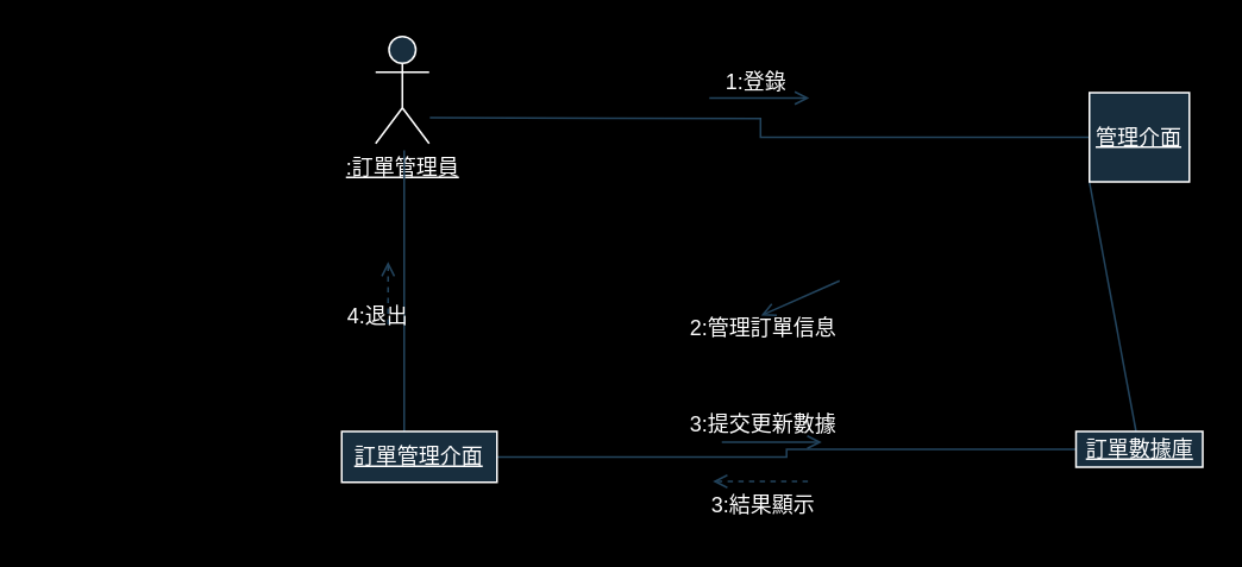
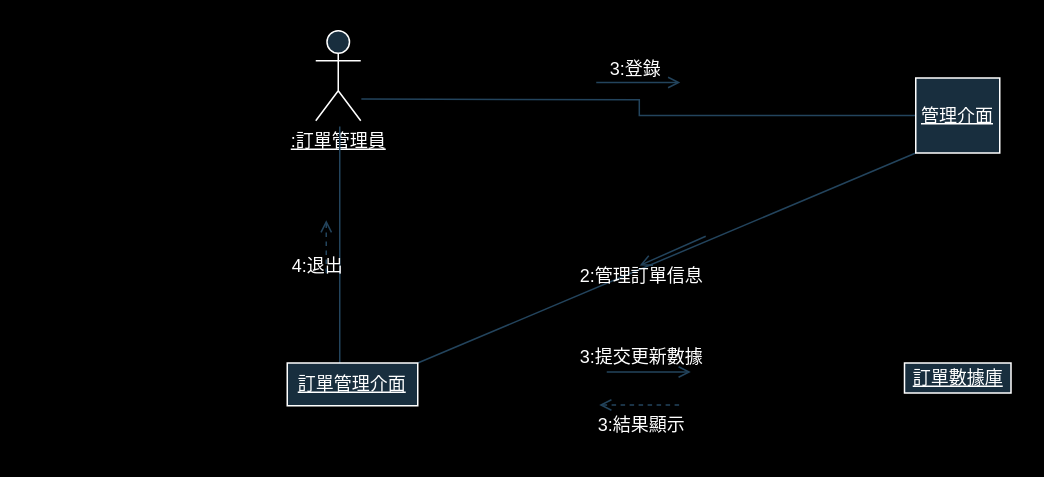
  <mxCell id="0" />
  <mxCell id="1" parent="0" />
  <mxCell id="2" value="&lt;u&gt;:訂單管理員&lt;/u&gt;" style="shape=umlActor;verticalLabelPosition=bottom;verticalAlign=top;html=1;outlineConnect=0;fillColor=#182E3E;strokeColor=#FFFFFF;labelBackgroundColor=none;fontColor=#FFFFFF;" vertex="1" parent="1"><mxGeometry x="45" y="20" width="30" height="60" as="geometry" /></mxCell>
  <mxCell id="3" style="edgeStyle=orthogonalEdgeStyle;rounded=0;orthogonalLoop=1;jettySize=auto;html=1;exitX=0.5;exitY=1;exitDx=0;exitDy=0;entryX=0.5;entryY=0;entryDx=0;entryDy=0;strokeColor=#23445D;endArrow=none;endFill=0;" edge="1" parent="1"><mxGeometry relative="1" as="geometry"><mxPoint x="61" y="83.75" as="sourcePoint" /><mxPoint x="61" y="245.25" as="targetPoint" /></mxGeometry></mxCell>
  <mxCell id="4" style="edgeStyle=orthogonalEdgeStyle;rounded=0;orthogonalLoop=1;jettySize=auto;html=1;exitX=0;exitY=0.5;exitDx=0;exitDy=0;strokeColor=#23445D;endArrow=none;endFill=0;" edge="1" parent="1" source="6"><mxGeometry relative="1" as="geometry"><mxPoint x="75.4" y="65.5" as="targetPoint" /></mxGeometry></mxCell>
- <mxCell id="5" style="rounded=0;orthogonalLoop=1;jettySize=auto;html=1;exitX=0;exitY=1;exitDx=0;exitDy=0;strokeColor=#23445D;endArrow=none;endFill=0;" edge="1" parent="1" source="6" target="9"><mxGeometry relative="1" as="geometry"><mxPoint x="89" y="243.5" as="targetPoint" /></mxGeometry></mxCell>
+ <mxCell id="5" style="rounded=0;orthogonalLoop=1;jettySize=auto;html=1;exitX=0;exitY=1;exitDx=0;exitDy=0;strokeColor=#23445D;endArrow=none;endFill=0;entryX=1;entryY=0;entryDx=0;entryDy=0;" edge="1" parent="1" source="6" target="8"><mxGeometry relative="1" as="geometry"><mxPoint x="89" y="243.5" as="targetPoint" /></mxGeometry></mxCell>
  <mxCell id="6" value="&lt;u&gt;管理介面&lt;/u&gt;" style="rounded=0;whiteSpace=wrap;html=1;strokeColor=#FFFFFF;fontColor=#FFFFFF;fillColor=#182E3E;" vertex="1" parent="1"><mxGeometry x="445" y="51.5" width="56" height="50" as="geometry" /></mxCell>
- <mxCell id="7" style="edgeStyle=orthogonalEdgeStyle;rounded=0;orthogonalLoop=1;jettySize=auto;html=1;exitX=1;exitY=0.5;exitDx=0;exitDy=0;entryX=0;entryY=0.5;entryDx=0;entryDy=0;strokeColor=#23445D;endArrow=none;endFill=0;" edge="1" parent="1" source="8" target="9"><mxGeometry relative="1" as="geometry" /></mxCell>
  <mxCell id="8" value="&lt;u&gt;訂單管理介面&lt;/u&gt;" style="rounded=0;whiteSpace=wrap;html=1;strokeColor=#FFFFFF;fontColor=#FFFFFF;fillColor=#182E3E;" vertex="1" parent="1"><mxGeometry x="26" y="241.5" width="87" height="28.5" as="geometry" /></mxCell>
  <mxCell id="9" value="&lt;u&gt;訂單數據庫&lt;/u&gt;" style="rounded=0;whiteSpace=wrap;html=1;strokeColor=#FFFFFF;fontColor=#FFFFFF;fillColor=#182E3E;" vertex="1" parent="1"><mxGeometry x="437.5" y="241.5" width="71" height="20" as="geometry" /></mxCell>
  <mxCell id="10" value="" style="endArrow=open;endFill=0;html=1;edgeStyle=orthogonalEdgeStyle;align=left;verticalAlign=top;rounded=0;strokeColor=#23445D;" edge="1" parent="1"><mxGeometry x="-1" relative="1" as="geometry"><mxPoint x="232" y="54.5" as="sourcePoint" /><mxPoint x="288" y="54.5" as="targetPoint" /></mxGeometry></mxCell>
  <mxCell id="11" value="" style="edgeLabel;resizable=0;html=1;align=left;verticalAlign=bottom;strokeColor=#FFFFFF;fontColor=#FFFFFF;fillColor=#182E3E;" connectable="0" vertex="1" parent="10"><mxGeometry x="-1" relative="1" as="geometry" /></mxCell>
- <mxCell id="12" value="1:登錄" style="text;html=1;align=center;verticalAlign=middle;resizable=0;points=[];autosize=1;strokeColor=none;fillColor=none;fontColor=#FFFFFF;" vertex="1" parent="1"><mxGeometry x="232" y="32.5" width="52" height="26" as="geometry" /></mxCell>
+ <mxCell id="12" value="3:登錄" style="text;html=1;align=center;verticalAlign=middle;resizable=0;points=[];autosize=1;strokeColor=none;fillColor=none;fontColor=#FFFFFF;" vertex="1" parent="1"><mxGeometry x="232" y="32.5" width="52" height="26" as="geometry" /></mxCell>
  <mxCell id="13" value="4:退出" style="text;html=1;align=center;verticalAlign=middle;resizable=0;points=[];autosize=1;strokeColor=none;fillColor=none;fontColor=#FFFFFF;" vertex="1" parent="1"><mxGeometry x="20" y="164" width="52" height="26" as="geometry" /></mxCell>
  <mxCell id="14" value="" style="endArrow=open;endFill=0;html=1;edgeStyle=orthogonalEdgeStyle;align=left;verticalAlign=top;rounded=0;strokeColor=#23445D;startArrow=none;startFill=0;" edge="1" parent="1"><mxGeometry x="-1" relative="1" as="geometry"><mxPoint x="239" y="247.5" as="sourcePoint" /><mxPoint x="295" y="247.5" as="targetPoint" /></mxGeometry></mxCell>
  <mxCell id="15" value="" style="edgeLabel;resizable=0;html=1;align=left;verticalAlign=bottom;strokeColor=#FFFFFF;fontColor=#FFFFFF;fillColor=#182E3E;" connectable="0" vertex="1" parent="14"><mxGeometry x="-1" relative="1" as="geometry" /></mxCell>
  <mxCell id="16" value="3:提交更新數據" style="text;html=1;align=center;verticalAlign=middle;resizable=0;points=[];autosize=1;strokeColor=none;fillColor=none;fontColor=#FFFFFF;" vertex="1" parent="1"><mxGeometry x="212" y="224.5" width="100" height="26" as="geometry" /></mxCell>
  <mxCell id="17" value="" style="endArrow=none;endFill=0;html=1;edgeStyle=orthogonalEdgeStyle;align=left;verticalAlign=top;rounded=0;strokeColor=#23445D;startArrow=open;startFill=0;dashed=1;" edge="1" parent="1"><mxGeometry x="-1" relative="1" as="geometry"><mxPoint x="52" y="146.25" as="sourcePoint" /><mxPoint x="52" y="183.25" as="targetPoint" /></mxGeometry></mxCell>
  <mxCell id="18" value="" style="edgeLabel;resizable=0;html=1;align=left;verticalAlign=bottom;strokeColor=#FFFFFF;fontColor=#FFFFFF;fillColor=#182E3E;" connectable="0" vertex="1" parent="17"><mxGeometry x="-1" relative="1" as="geometry"><mxPoint x="-217" y="88" as="offset" /></mxGeometry></mxCell>
  <mxCell id="19" value="" style="endArrow=none;endFill=0;html=1;align=left;verticalAlign=top;rounded=0;strokeColor=#23445D;startArrow=open;startFill=0;" edge="1" parent="1"><mxGeometry x="-1" relative="1" as="geometry"><mxPoint x="261" y="176.5" as="sourcePoint" /><mxPoint x="305" y="157" as="targetPoint" /></mxGeometry></mxCell>
  <mxCell id="20" value="" style="edgeLabel;resizable=0;html=1;align=left;verticalAlign=bottom;strokeColor=#FFFFFF;fontColor=#FFFFFF;fillColor=#182E3E;" connectable="0" vertex="1" parent="19"><mxGeometry x="-1" relative="1" as="geometry" /></mxCell>
  <mxCell id="21" value="2:管理訂單信息" style="text;html=1;align=center;verticalAlign=middle;resizable=0;points=[];autosize=1;strokeColor=none;fillColor=none;fontColor=#FFFFFF;" vertex="1" parent="1"><mxGeometry x="212" y="171" width="100" height="26" as="geometry" /></mxCell>
  <mxCell id="22" value="" style="endArrow=none;endFill=0;html=1;edgeStyle=orthogonalEdgeStyle;align=left;verticalAlign=top;rounded=0;strokeColor=#23445D;startArrow=open;startFill=0;dashed=1;" edge="1" parent="1"><mxGeometry x="-1" relative="1" as="geometry"><mxPoint x="234" y="269.5" as="sourcePoint" /><mxPoint x="290" y="269.5" as="targetPoint" /></mxGeometry></mxCell>
  <mxCell id="23" value="" style="edgeLabel;resizable=0;html=1;align=left;verticalAlign=bottom;strokeColor=#FFFFFF;fontColor=#FFFFFF;fillColor=#182E3E;" connectable="0" vertex="1" parent="22"><mxGeometry x="-1" relative="1" as="geometry" /></mxCell>
  <mxCell id="24" value="3:結果顯示" style="text;html=1;align=center;verticalAlign=middle;resizable=0;points=[];autosize=1;strokeColor=none;fillColor=none;fontColor=#FFFFFF;" vertex="1" parent="1"><mxGeometry x="224" y="270" width="76" height="26" as="geometry" /></mxCell>
